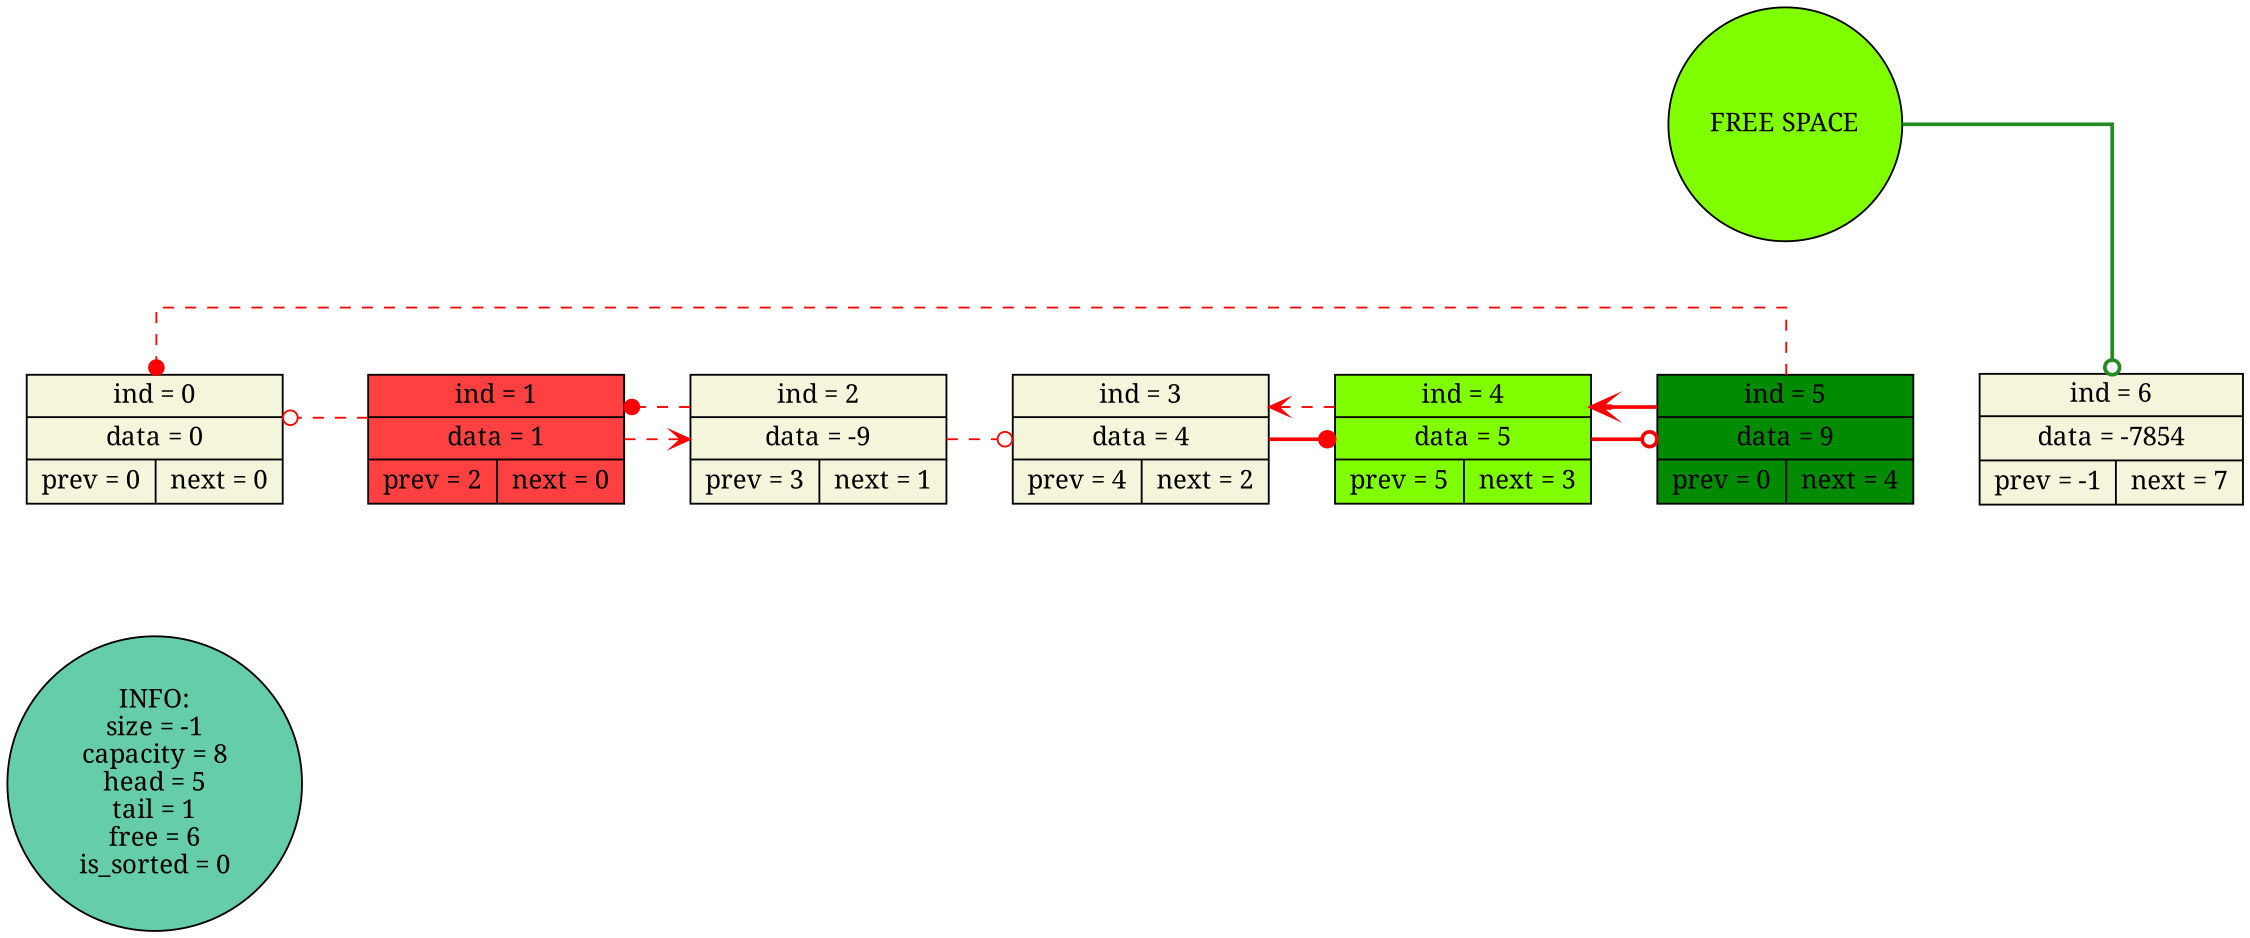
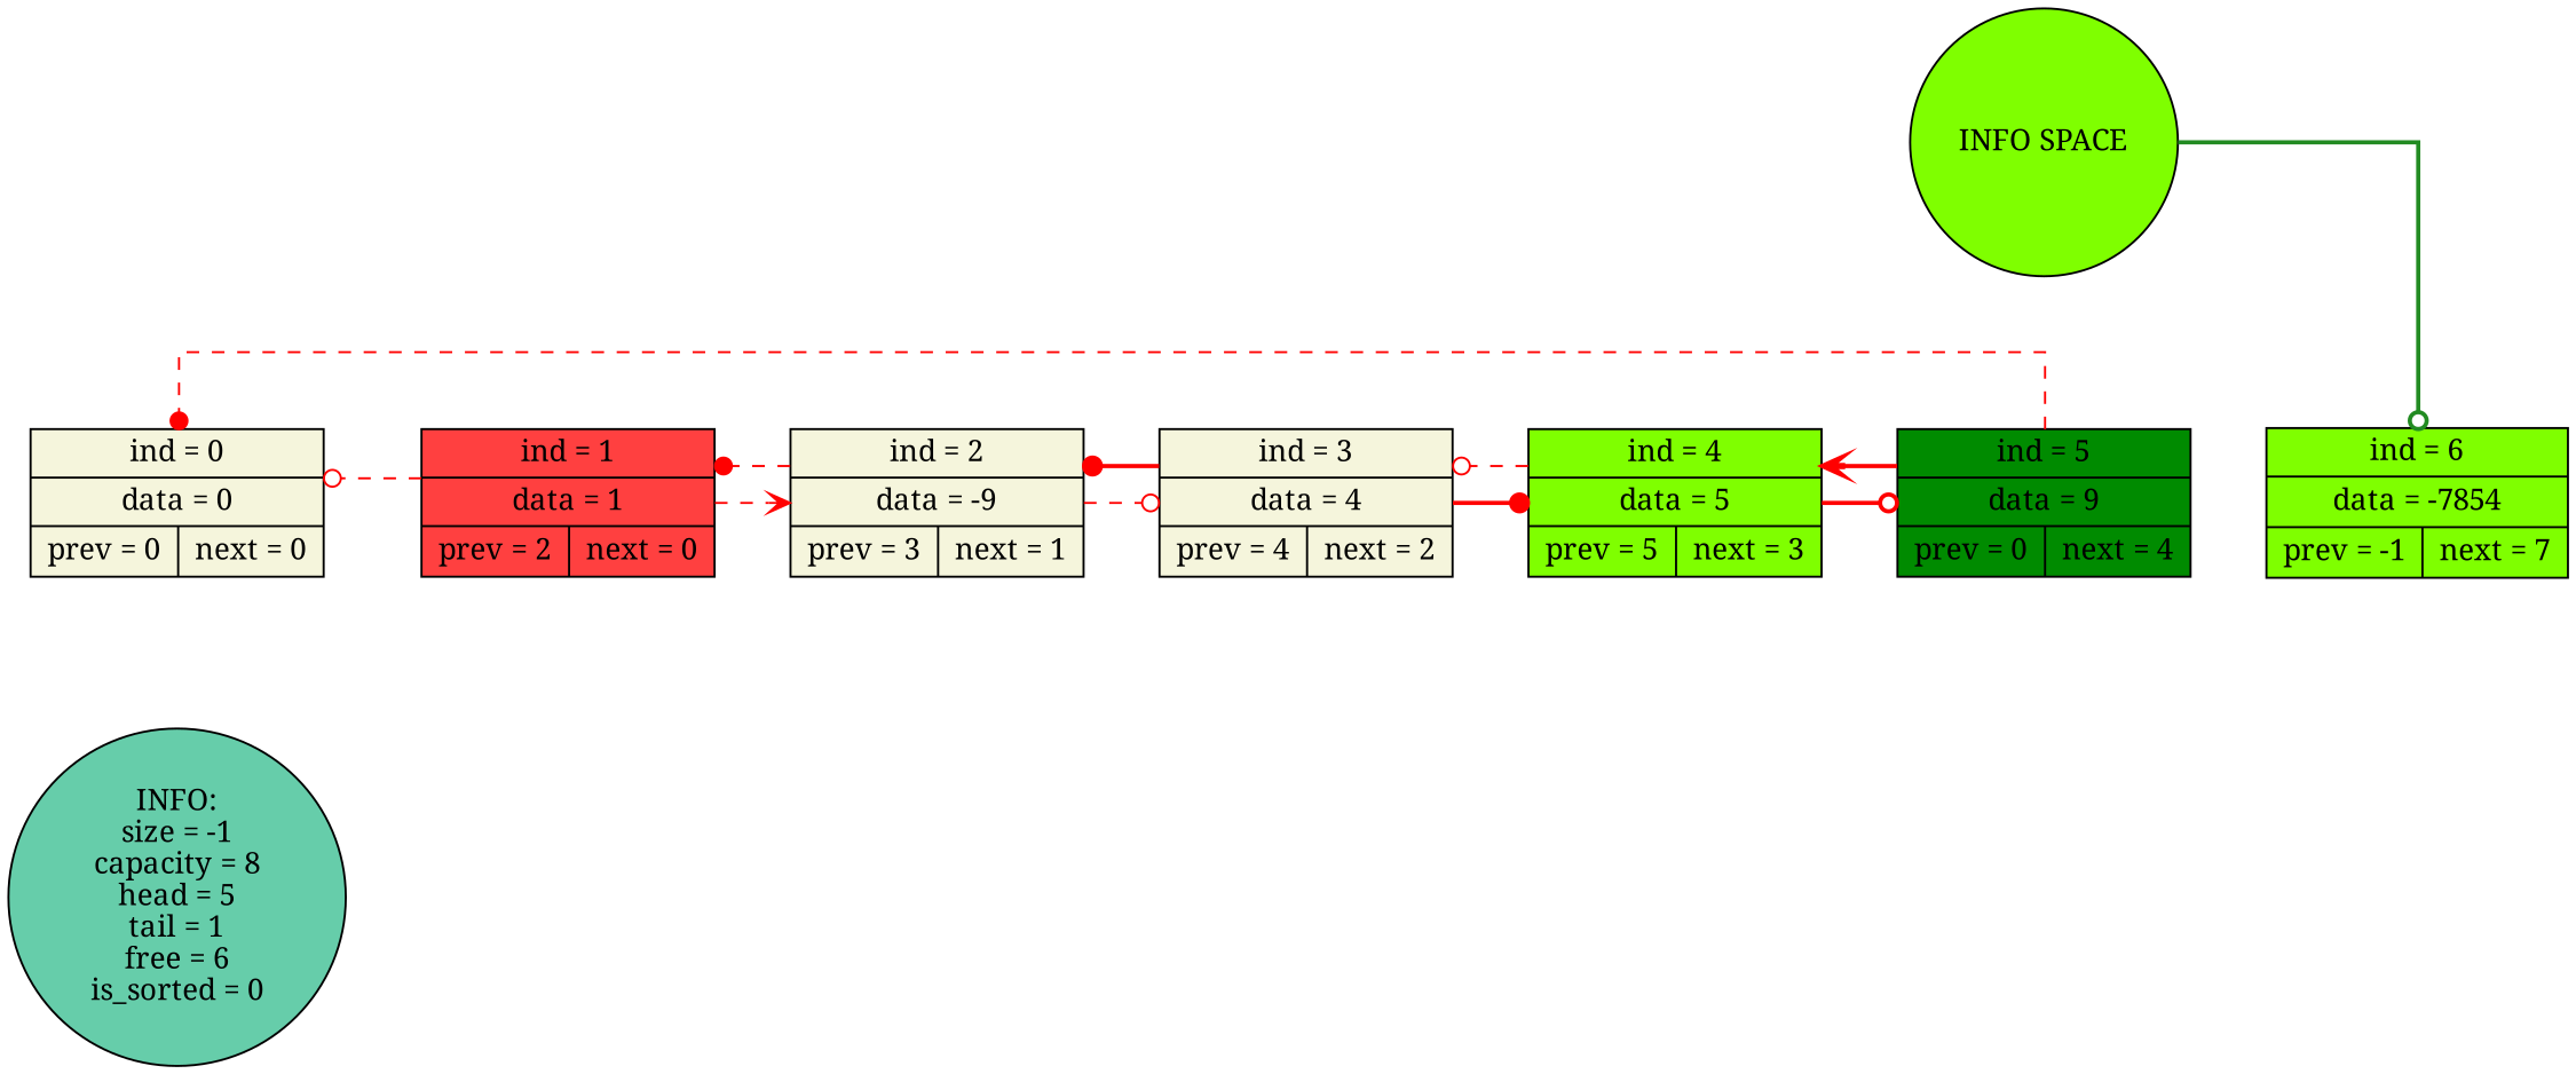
  digraph {
    fontname="Noto Serif"
    nodesep=1
    rankdir=LR
    splines=ortho
    node [fillcolor=chartreuse1 fontname="Noto Serif" shape=record style=filled]
    edge [color=red fontname="Noto Serif" style=invis constraint=false]
    n1 [fillcolor=aquamarine3 label="INFO:\nsize = -1\ncapacity = 8\nhead = 5\ntail = 1\nfree = 6\nis_sorted = 0" shape=circle]
-   n2 [label="FREE SPACE" shape=circle]
-   n3 [fillcolor=beige label=" ind = 6 | data = -7854 | { prev = -1 | next = 7}"]
+   n2 [label="INFO SPACE" shape=circle]
+   n3 [label=" ind = 6 | data = -7854 | { prev = -1 | next = 7}"]
    n4 [fillcolor=beige label=" ind = 0 | data = 0 | { prev = 0 | next = 0}"]
    n5 [fillcolor=brown1 label=" ind = 1 | data = 1 | { prev = 2 | next = 0}"]
    n6 [fillcolor=beige label=" ind = 2 | data = -9 | { prev = 3 | next = 1}"]
    n7 [fillcolor=beige label=" ind = 3 | data = 4 | { prev = 4 | next = 2}"]
    n8 [label=" ind = 4 | data = 5 | { prev = 5 | next = 3}"]
    n9 [fillcolor=green4 label=" ind = 5 | data = 9 | { prev = 0 | next = 4}"]
    n2 -> n3 [arrowhead=odot color=forestgreen style=bold constraint=""]
    n4 -> n5 [color=black weight=1000 constraint=""]
    n5 -> n4 [arrowhead=odot style=dashed]
    n5 -> n6 [color=black weight=1000 constraint=""]
    n5 -> n6 [arrowhead=vee style=dashed]
    n6 -> n5 [arrowhead=dot style=dashed]
    n6 -> n7 [color=black weight=1000 constraint=""]
    n6 -> n7 [arrowhead=odot style=dashed]
+   n7 -> n6 [arrowhead=dot style=bold]
    n7 -> n8 [color=black weight=1000 constraint=""]
    n7 -> n8 [arrowhead=dot style=bold]
-   n8 -> n7 [arrowhead=vee style=dashed]
+   n8 -> n7 [arrowhead=odot style=dashed]
    n8 -> n9 [color=black weight=1000 constraint=""]
    n8 -> n9 [arrowhead=odot style=bold]
    n9 -> n3 [color=black weight=1000 constraint=""]
    n9 -> n4 [arrowhead=dot style=dashed]
    n9 -> n8 [arrowhead=vee style=bold]
  }
